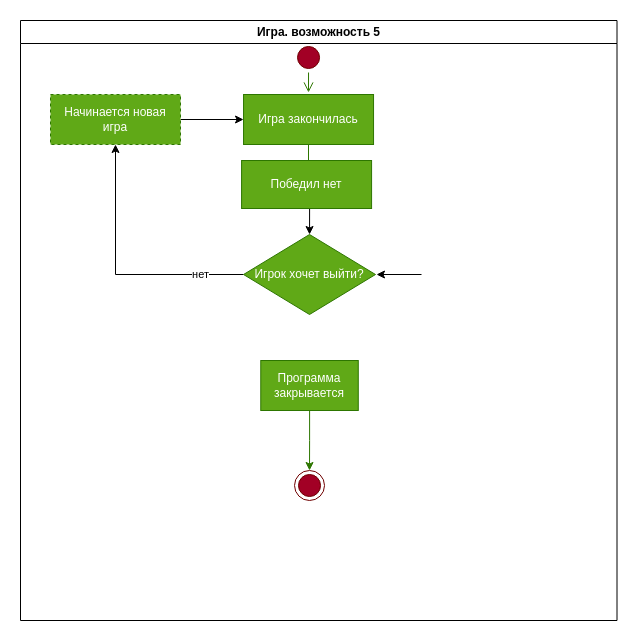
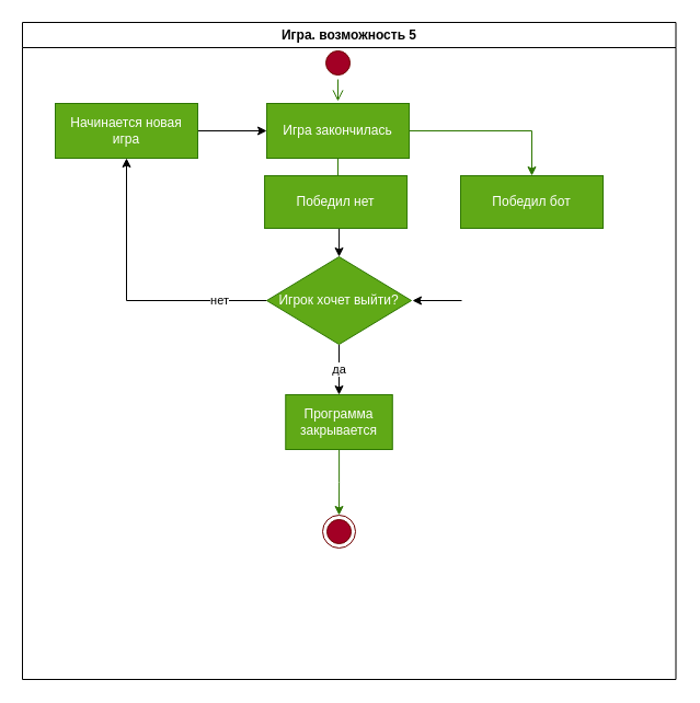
  <mxCell id="0" />
  <mxCell id="1" parent="0" />
  <mxCell id="2" value="Игра. возможность 5" style="swimlane;whiteSpace=wrap;" parent="1" vertex="1"><mxGeometry x="20" y="20" width="596.5" height="600" as="geometry" /></mxCell>
  <mxCell id="3" value="" style="ellipse;shape=startState;fillColor=#a20025;strokeColor=#6F0000;fontColor=#ffffff;whiteSpace=wrap;" parent="2" vertex="1"><mxGeometry x="273.04" y="22" width="30" height="30" as="geometry" /></mxCell>
  <mxCell id="4" value="" style="edgeStyle=elbowEdgeStyle;elbow=horizontal;verticalAlign=bottom;endArrow=open;endSize=8;strokeColor=#2D7600;endFill=1;rounded=0;fillColor=#60a917;" parent="2" source="3" edge="1"><mxGeometry x="251.04" y="-106" as="geometry"><mxPoint x="288.04" y="72" as="targetPoint" /></mxGeometry></mxCell>
+ <mxCell id="5" value="" style="edgeStyle=orthogonalEdgeStyle;rounded=0;orthogonalLoop=1;jettySize=auto;html=1;fillColor=#60a917;strokeColor=#2D7600;fontColor=#050F24;" parent="2" source="7" target="8" edge="1"><mxGeometry relative="1" as="geometry" /></mxCell>
  <mxCell id="6" style="edgeStyle=orthogonalEdgeStyle;rounded=0;orthogonalLoop=1;jettySize=auto;html=1;entryX=0.5;entryY=0;entryDx=0;entryDy=0;fillColor=#60a917;strokeColor=#2D7600;" edge="1" parent="2" source="7" target="13"><mxGeometry relative="1" as="geometry" /></mxCell>
  <mxCell id="7" value="Игра закончилась" style="fillColor=#60a917;strokeColor=#2D7600;fontColor=#ffffff;whiteSpace=wrap;" parent="2" vertex="1"><mxGeometry x="223.04" y="74" width="130" height="50" as="geometry" /></mxCell>
+ <mxCell id="8" value="Победил бот" style="whiteSpace=wrap;fillColor=#60a917;strokeColor=#2D7600;fontColor=#ffffff;" parent="2" vertex="1"><mxGeometry x="400" y="140" width="130" height="48" as="geometry" /></mxCell>
  <mxCell id="9" value="" style="edgeStyle=orthogonalEdgeStyle;rounded=0;orthogonalLoop=1;jettySize=auto;html=1;fillColor=#60a917;strokeColor=#2D7600;" parent="2" source="10" target="11" edge="1"><mxGeometry relative="1" as="geometry" /></mxCell>
  <mxCell id="10" value="Программа закрывается" style="whiteSpace=wrap;fillColor=#60a917;strokeColor=#2D7600;fontColor=#ffffff;" parent="2" vertex="1"><mxGeometry x="240.27" y="340" width="97.5" height="50" as="geometry" /></mxCell>
  <mxCell id="11" value="" style="ellipse;shape=endState;fillColor=#a20025;strokeColor=#6F0000;fontColor=#ffffff;whiteSpace=wrap;" parent="2" vertex="1"><mxGeometry x="274.02" y="450" width="30" height="30" as="geometry" /></mxCell>
  <mxCell id="12" style="edgeStyle=orthogonalEdgeStyle;rounded=0;orthogonalLoop=1;jettySize=auto;html=1;entryX=0.5;entryY=0;entryDx=0;entryDy=0;" edge="1" parent="2"><mxGeometry relative="1" as="geometry"><mxPoint x="288.095" y="188" as="sourcePoint" /><mxPoint x="289.06" y="214" as="targetPoint" /></mxGeometry></mxCell>
  <mxCell id="13" value="Победил нет" style="whiteSpace=wrap;fillColor=#60a917;strokeColor=#2D7600;fontColor=#ffffff;" vertex="1" parent="2"><mxGeometry x="221.08" y="140" width="130" height="48" as="geometry" /></mxCell>
  <mxCell id="14" style="edgeStyle=orthogonalEdgeStyle;rounded=0;orthogonalLoop=1;jettySize=auto;html=1;entryX=1;entryY=0.5;entryDx=0;entryDy=0;" edge="1" parent="2"><mxGeometry relative="1" as="geometry"><mxPoint x="401" y="254" as="sourcePoint" /><mxPoint x="356" y="254" as="targetPoint" /></mxGeometry></mxCell>
+ <mxCell id="15" value="да" style="edgeStyle=orthogonalEdgeStyle;rounded=0;orthogonalLoop=1;jettySize=auto;html=1;entryX=0.5;entryY=0;entryDx=0;entryDy=0;" edge="1" parent="2" source="17" target="10"><mxGeometry relative="1" as="geometry" /></mxCell>
  <mxCell id="16" value="нет" style="edgeStyle=orthogonalEdgeStyle;rounded=0;orthogonalLoop=1;jettySize=auto;html=1;entryX=0.5;entryY=1;entryDx=0;entryDy=0;" edge="1" parent="2" source="17" target="19"><mxGeometry x="-0.666" relative="1" as="geometry"><mxPoint as="offset" /></mxGeometry></mxCell>
  <mxCell id="17" value="Игрок хочет выйти?" style="rhombus;whiteSpace=wrap;html=1;fillColor=#60a917;fontColor=#ffffff;strokeColor=#2D7600;" vertex="1" parent="2"><mxGeometry x="223.04" y="214" width="131.96" height="80" as="geometry" /></mxCell>
  <mxCell id="18" style="edgeStyle=orthogonalEdgeStyle;rounded=0;orthogonalLoop=1;jettySize=auto;html=1;entryX=0;entryY=0.5;entryDx=0;entryDy=0;" edge="1" parent="2" source="19" target="7"><mxGeometry relative="1" as="geometry" /></mxCell>
- <mxCell id="19" value="Начинается новая игра" style="fillColor=#60a917;strokeColor=#2D7600;fontColor=#ffffff;whiteSpace=wrap;dashed=1;" vertex="1" parent="2"><mxGeometry x="30.0" y="74" width="130" height="50" as="geometry" /></mxCell>
+ <mxCell id="19" value="Начинается новая игра" style="fillColor=#60a917;strokeColor=#2D7600;fontColor=#ffffff;whiteSpace=wrap;" vertex="1" parent="2"><mxGeometry x="30.0" y="74" width="130" height="50" as="geometry" /></mxCell>
